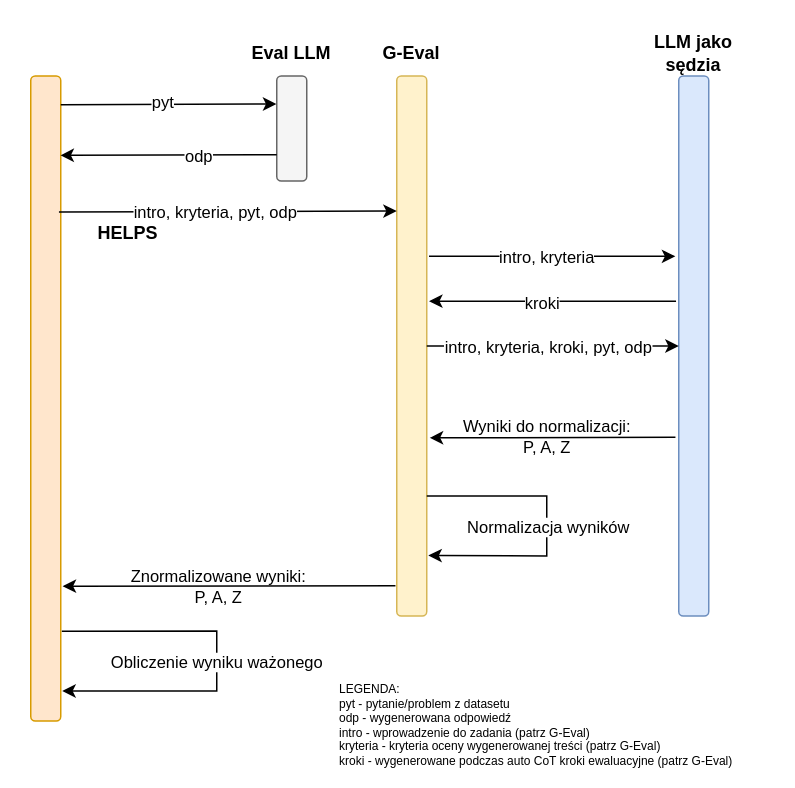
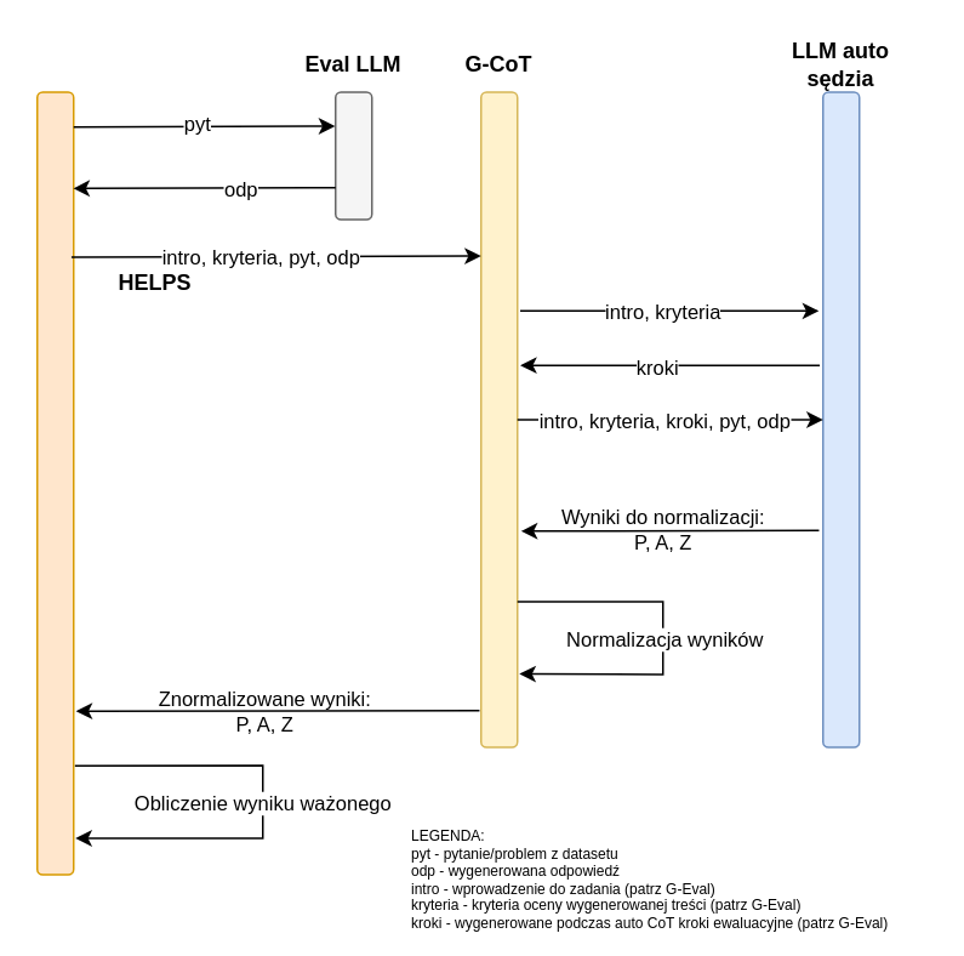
  <mxCell id="0" />
  <mxCell id="1" parent="0" />
  <mxCell id="2" value="" style="rounded=1;whiteSpace=wrap;html=1;fillColor=#ffe6cc;strokeColor=#d79b00;" vertex="1" parent="1"><mxGeometry x="20" y="50" width="20" height="430" as="geometry" /></mxCell>
  <mxCell id="3" value="&lt;b&gt;HELPS&lt;/b&gt;" style="text;html=1;align=center;verticalAlign=middle;whiteSpace=wrap;rounded=0;" vertex="1" parent="1"><mxGeometry x="55" y="140" width="60" height="30" as="geometry" /></mxCell>
  <mxCell id="4" value="&lt;b&gt;Eval LLM&lt;/b&gt;" style="text;html=1;align=center;verticalAlign=middle;whiteSpace=wrap;rounded=0;" vertex="1" parent="1"><mxGeometry x="164" y="20" width="60" height="30" as="geometry" /></mxCell>
  <mxCell id="5" value="" style="rounded=1;whiteSpace=wrap;html=1;fillColor=#f5f5f5;strokeColor=#666666;fontColor=#333333;" vertex="1" parent="1"><mxGeometry x="184" y="50" width="20" height="70" as="geometry" /></mxCell>
- <mxCell id="6" value="&lt;b&gt;G-Eval&lt;/b&gt;" style="text;html=1;align=center;verticalAlign=middle;whiteSpace=wrap;rounded=0;" vertex="1" parent="1"><mxGeometry x="244" y="20" width="60" height="30" as="geometry" /></mxCell>
+ <mxCell id="6" value="&lt;b&gt;G-CoT&lt;/b&gt;" style="text;html=1;align=center;verticalAlign=middle;whiteSpace=wrap;rounded=0;" vertex="1" parent="1"><mxGeometry x="244" y="20" width="60" height="30" as="geometry" /></mxCell>
  <mxCell id="7" value="" style="rounded=1;whiteSpace=wrap;html=1;fillColor=#fff2cc;strokeColor=#d6b656;" vertex="1" parent="1"><mxGeometry x="264" y="50" width="20" height="360" as="geometry" /></mxCell>
- <mxCell id="8" value="&lt;b&gt;LLM jako sędzia&lt;/b&gt;" style="text;html=1;align=center;verticalAlign=middle;whiteSpace=wrap;rounded=0;" vertex="1" parent="1"><mxGeometry x="432" y="20" width="60" height="30" as="geometry" /></mxCell>
+ <mxCell id="8" value="&lt;b&gt;LLM auto sędzia&lt;/b&gt;" style="text;html=1;align=center;verticalAlign=middle;whiteSpace=wrap;rounded=0;" vertex="1" parent="1"><mxGeometry x="432" y="20" width="60" height="30" as="geometry" /></mxCell>
  <mxCell id="9" value="" style="rounded=1;whiteSpace=wrap;html=1;fillColor=#dae8fc;strokeColor=#6c8ebf;" vertex="1" parent="1"><mxGeometry x="452" y="50" width="20" height="360" as="geometry" /></mxCell>
  <mxCell id="10" value="" style="endArrow=classic;html=1;rounded=0;entryX=-0.013;entryY=0.152;entryDx=0;entryDy=0;exitX=1.001;exitY=0.026;exitDx=0;exitDy=0;exitPerimeter=0;entryPerimeter=0;" edge="1" parent="1"><mxGeometry width="50" height="50" relative="1" as="geometry"><mxPoint x="40.02" y="69.18" as="sourcePoint" /><mxPoint x="183.74" y="68.64" as="targetPoint" /></mxGeometry></mxCell>
  <mxCell id="11" value="&lt;font style=&quot;font-size: 11px;&quot;&gt;pyt&lt;/font&gt;" style="edgeLabel;html=1;align=center;verticalAlign=middle;resizable=0;points=[];fontSize=8;" vertex="1" connectable="0" parent="10"><mxGeometry x="-0.064" y="1" relative="1" as="geometry"><mxPoint as="offset" /></mxGeometry></mxCell>
  <mxCell id="12" value="" style="endArrow=classic;html=1;rounded=0;entryX=0;entryY=0.25;entryDx=0;entryDy=0;exitX=0.94;exitY=0.211;exitDx=0;exitDy=0;exitPerimeter=0;" edge="1" parent="1" source="2" target="7"><mxGeometry width="50" height="50" relative="1" as="geometry"><mxPoint x="44" y="140" as="sourcePoint" /><mxPoint x="294" y="170" as="targetPoint" /></mxGeometry></mxCell>
  <mxCell id="13" value="intro, kryteria, pyt, odp" style="edgeLabel;html=1;align=center;verticalAlign=middle;resizable=0;points=[];" vertex="1" connectable="0" parent="12"><mxGeometry x="-0.428" relative="1" as="geometry"><mxPoint x="40" as="offset" /></mxGeometry></mxCell>
  <mxCell id="14" value="" style="endArrow=classic;html=1;rounded=0;exitX=0;exitY=0.75;exitDx=0;exitDy=0;entryX=0.99;entryY=0.123;entryDx=0;entryDy=0;entryPerimeter=0;" edge="1" parent="1" source="5" target="2"><mxGeometry width="50" height="50" relative="1" as="geometry"><mxPoint x="244" y="220" as="sourcePoint" /><mxPoint x="54" y="103" as="targetPoint" /></mxGeometry></mxCell>
  <mxCell id="15" value="odp" style="edgeLabel;html=1;align=center;verticalAlign=middle;resizable=0;points=[];" vertex="1" connectable="0" parent="14"><mxGeometry x="-0.264" y="1" relative="1" as="geometry"><mxPoint as="offset" /></mxGeometry></mxCell>
  <mxCell id="16" value="" style="endArrow=classic;html=1;rounded=0;exitX=1.076;exitY=0.334;exitDx=0;exitDy=0;exitPerimeter=0;entryX=-0.114;entryY=0.334;entryDx=0;entryDy=0;entryPerimeter=0;" edge="1" parent="1" source="7" target="9"><mxGeometry width="50" height="50" relative="1" as="geometry"><mxPoint x="264" y="220" as="sourcePoint" /><mxPoint x="314" y="170" as="targetPoint" /></mxGeometry></mxCell>
  <mxCell id="17" value="intro, kryteria" style="edgeLabel;html=1;align=center;verticalAlign=middle;resizable=0;points=[];" vertex="1" connectable="0" parent="16"><mxGeometry x="-0.315" relative="1" as="geometry"><mxPoint x="22" as="offset" /></mxGeometry></mxCell>
  <mxCell id="18" value="" style="endArrow=classic;html=1;rounded=0;exitX=-0.09;exitY=0.417;exitDx=0;exitDy=0;exitPerimeter=0;entryX=1.076;entryY=0.417;entryDx=0;entryDy=0;entryPerimeter=0;" edge="1" parent="1" source="9" target="7"><mxGeometry width="50" height="50" relative="1" as="geometry"><mxPoint x="264" y="220" as="sourcePoint" /><mxPoint x="314" y="170" as="targetPoint" /></mxGeometry></mxCell>
  <mxCell id="19" value="kroki" style="edgeLabel;html=1;align=center;verticalAlign=middle;resizable=0;points=[];" vertex="1" connectable="0" parent="18"><mxGeometry x="0.094" y="1" relative="1" as="geometry"><mxPoint as="offset" /></mxGeometry></mxCell>
  <mxCell id="20" value="" style="endArrow=classic;html=1;rounded=0;exitX=1;exitY=0.5;exitDx=0;exitDy=0;entryX=0;entryY=0.5;entryDx=0;entryDy=0;" edge="1" parent="1" source="7" target="9"><mxGeometry width="50" height="50" relative="1" as="geometry"><mxPoint x="254" y="230" as="sourcePoint" /><mxPoint x="304" y="180" as="targetPoint" /></mxGeometry></mxCell>
  <mxCell id="21" value="intro, kryteria, kroki, pyt, odp" style="edgeLabel;html=1;align=center;verticalAlign=middle;resizable=0;points=[];" vertex="1" connectable="0" parent="20"><mxGeometry x="0.073" y="1" relative="1" as="geometry"><mxPoint x="-10" y="1" as="offset" /></mxGeometry></mxCell>
  <mxCell id="22" value="" style="endArrow=classic;html=1;rounded=0;exitX=-0.11;exitY=0.669;exitDx=0;exitDy=0;exitPerimeter=0;entryX=1.1;entryY=0.67;entryDx=0;entryDy=0;entryPerimeter=0;" edge="1" parent="1" source="9" target="7"><mxGeometry width="50" height="50" relative="1" as="geometry"><mxPoint x="254" y="230" as="sourcePoint" /><mxPoint x="304" y="180" as="targetPoint" /></mxGeometry></mxCell>
  <mxCell id="23" value="Wyniki do normalizacji:&lt;div&gt;P, A, Z&lt;/div&gt;" style="edgeLabel;html=1;align=center;verticalAlign=middle;resizable=0;points=[];labelBackgroundColor=none;" vertex="1" connectable="0" parent="22"><mxGeometry x="0.087" relative="1" as="geometry"><mxPoint x="3" y="-1" as="offset" /></mxGeometry></mxCell>
  <mxCell id="24" value="" style="endArrow=classic;html=1;rounded=0;exitX=-0.043;exitY=0.944;exitDx=0;exitDy=0;exitPerimeter=0;entryX=1.062;entryY=0.791;entryDx=0;entryDy=0;entryPerimeter=0;" edge="1" parent="1" source="7" target="2"><mxGeometry width="50" height="50" relative="1" as="geometry"><mxPoint x="254" y="230" as="sourcePoint" /><mxPoint x="54" y="390" as="targetPoint" /></mxGeometry></mxCell>
  <mxCell id="25" value="Znormalizowane wyniki:&lt;div&gt;P, A, Z&lt;/div&gt;" style="edgeLabel;html=1;align=center;verticalAlign=middle;resizable=0;points=[];labelBackgroundColor=none;" vertex="1" connectable="0" parent="24"><mxGeometry x="0.16" relative="1" as="geometry"><mxPoint x="10" as="offset" /></mxGeometry></mxCell>
  <mxCell id="26" value="" style="endArrow=classic;html=1;rounded=0;entryX=1.052;entryY=0.888;entryDx=0;entryDy=0;entryPerimeter=0;" edge="1" parent="1" target="7"><mxGeometry width="50" height="50" relative="1" as="geometry"><mxPoint x="284" y="330" as="sourcePoint" /><mxPoint x="334" y="280" as="targetPoint" /><Array as="points"><mxPoint x="364" y="330" /><mxPoint x="364" y="370" /></Array></mxGeometry></mxCell>
  <mxCell id="27" value="Normalizacja wyników" style="edgeLabel;html=1;align=center;verticalAlign=middle;resizable=0;points=[];" vertex="1" connectable="0" parent="26"><mxGeometry x="-0.083" relative="1" as="geometry"><mxPoint y="9" as="offset" /></mxGeometry></mxCell>
  <mxCell id="28" value="&lt;div&gt;LEGENDA:&lt;/div&gt;pyt - pytanie/problem z datasetu&lt;div&gt;odp - wygenerowana odpowiedź&lt;/div&gt;&lt;div&gt;intro - wprowadzenie do zadania (patrz G-Eval)&lt;/div&gt;&lt;div&gt;kryteria - kryteria oceny wygenerowanej treści (patrz G-Eval)&lt;/div&gt;&lt;div&gt;kroki - wygenerowane podczas auto CoT kroki ewaluacyjne (patrz G-Eval)&lt;/div&gt;&lt;div&gt;&lt;br&gt;&lt;/div&gt;" style="text;html=1;align=left;verticalAlign=middle;whiteSpace=wrap;rounded=0;fontSize=8;" vertex="1" parent="1"><mxGeometry x="224" y="473" width="284" height="30" as="geometry" /></mxCell>
  <mxCell id="29" value="" style="endArrow=classic;html=1;rounded=0;exitX=1.036;exitY=0.861;exitDx=0;exitDy=0;exitPerimeter=0;" edge="1" parent="1" source="2"><mxGeometry width="50" height="50" relative="1" as="geometry"><mxPoint x="93.72" y="433" as="sourcePoint" /><mxPoint x="41" y="460" as="targetPoint" /><Array as="points"><mxPoint x="144" y="420" /><mxPoint x="144" y="460" /></Array></mxGeometry></mxCell>
  <mxCell id="30" value="Obliczenie wyniku ważonego" style="edgeLabel;html=1;align=center;verticalAlign=middle;resizable=0;points=[];" vertex="1" connectable="0" parent="29"><mxGeometry x="0.41" y="-1" relative="1" as="geometry"><mxPoint x="30" y="-19" as="offset" /></mxGeometry></mxCell>
